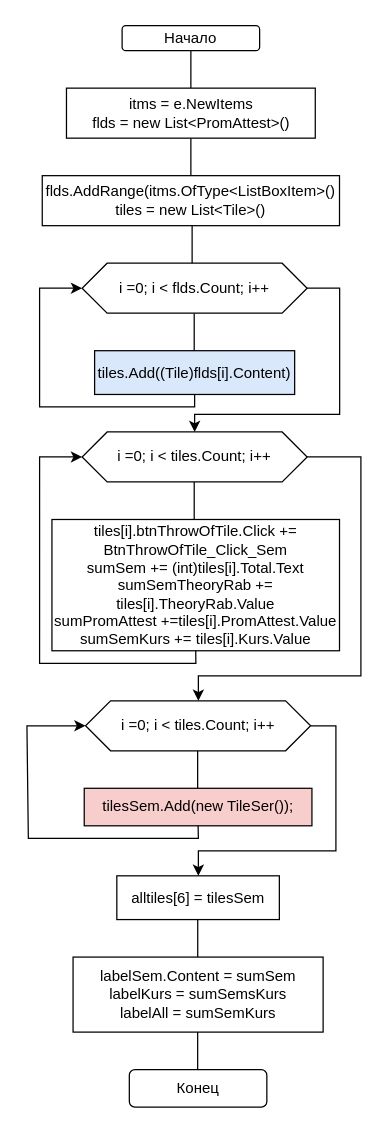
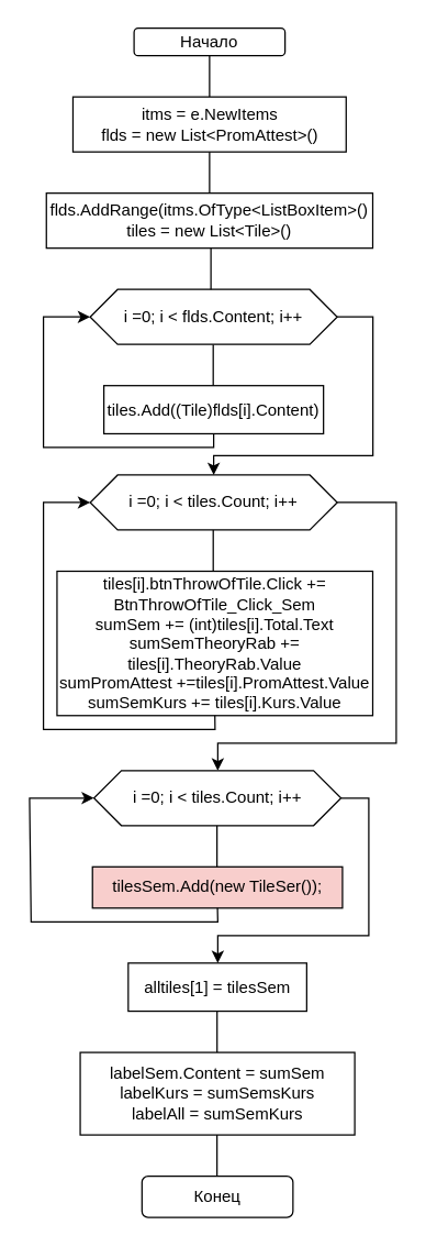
  <mxCell id="0" />
  <mxCell id="1" parent="0" />
  <mxCell id="2" value="Начало" style="rounded=1;whiteSpace=wrap;html=1;" parent="1" vertex="1"><mxGeometry x="97" y="20" width="110" height="20" as="geometry" /></mxCell>
  <mxCell id="3" value="" style="endArrow=none;html=1;rounded=0;entryX=0.5;entryY=1;entryDx=0;entryDy=0;" parent="1" target="2" edge="1"><mxGeometry width="50" height="50" relative="1" as="geometry"><mxPoint x="152" y="70" as="sourcePoint" /><mxPoint x="178" y="150" as="targetPoint" /></mxGeometry></mxCell>
- <mxCell id="4" value="tiles.Add((Tile)flds[i].Content)" style="rounded=0;whiteSpace=wrap;html=1;fillColor=#dae8fc;" parent="1" vertex="1"><mxGeometry x="75.01" y="280" width="160" height="35" as="geometry" /></mxCell>
+ <mxCell id="4" value="tiles.Add((Tile)flds[i].Content)" style="rounded=0;whiteSpace=wrap;html=1;" parent="1" vertex="1"><mxGeometry x="75.01" y="280" width="160" height="35" as="geometry" /></mxCell>
  <mxCell id="5" value="" style="endArrow=none;html=1;rounded=0;entryX=0.5;entryY=1;entryDx=0;entryDy=0;" parent="1" edge="1"><mxGeometry width="50" height="50" relative="1" as="geometry"><mxPoint x="154.66" y="280" as="sourcePoint" /><mxPoint x="154.66" y="250" as="targetPoint" /></mxGeometry></mxCell>
  <mxCell id="6" value="" style="endArrow=none;html=1;rounded=0;exitX=0;exitY=0.5;exitDx=0;exitDy=0;startArrow=classic;startFill=1;" parent="1" source="7" edge="1"><mxGeometry width="50" height="50" relative="1" as="geometry"><mxPoint x="11" y="335" as="sourcePoint" /><mxPoint x="155" y="315" as="targetPoint" /><Array as="points"><mxPoint x="31" y="230" /><mxPoint x="31" y="325" /><mxPoint x="155" y="325" /></Array></mxGeometry></mxCell>
- <mxCell id="7" value="&lt;span&gt;i =0; i &amp;lt; flds.Count; i++&lt;/span&gt;" style="shape=hexagon;perimeter=hexagonPerimeter2;whiteSpace=wrap;html=1;fixedSize=1;" parent="1" vertex="1"><mxGeometry x="65.01" y="210" width="180" height="40" as="geometry" /></mxCell>
+ <mxCell id="7" value="&lt;span&gt;i =0; i &amp;lt; flds.Content; i++&lt;/span&gt;" style="shape=hexagon;perimeter=hexagonPerimeter2;whiteSpace=wrap;html=1;fixedSize=1;" parent="1" vertex="1"><mxGeometry x="65.01" y="210" width="180" height="40" as="geometry" /></mxCell>
  <mxCell id="8" value="" style="endArrow=none;html=1;rounded=0;exitX=0.5;exitY=0;exitDx=0;exitDy=0;startArrow=classic;startFill=1;entryX=1;entryY=0.5;entryDx=0;entryDy=0;" parent="1" target="7" edge="1"><mxGeometry width="50" height="50" relative="1" as="geometry"><mxPoint x="155.005" y="345" as="sourcePoint" /><mxPoint x="245.01" y="226" as="targetPoint" /><Array as="points"><mxPoint x="155" y="331" /><mxPoint x="271" y="331" /><mxPoint x="271" y="230" /></Array></mxGeometry></mxCell>
  <mxCell id="9" value="itms = e.NewItems&lt;br&gt;flds = new List&amp;lt;PromAttest&amp;gt;()" style="rounded=0;whiteSpace=wrap;html=1;" parent="1" vertex="1"><mxGeometry x="52.5" y="70" width="199" height="40" as="geometry" /></mxCell>
  <mxCell id="10" value="flds.AddRange(itms.OfType&amp;lt;ListBoxItem&amp;gt;()&lt;br&gt;tiles = new List&amp;lt;Tile&amp;gt;()" style="rounded=0;whiteSpace=wrap;html=1;" parent="1" vertex="1"><mxGeometry x="33.13" y="140" width="237.75" height="40" as="geometry" /></mxCell>
  <mxCell id="11" value="" style="endArrow=none;html=1;rounded=0;entryX=0.5;entryY=1;entryDx=0;entryDy=0;" parent="1" edge="1"><mxGeometry width="50" height="50" relative="1" as="geometry"><mxPoint x="152" y="140" as="sourcePoint" /><mxPoint x="152" y="110" as="targetPoint" /></mxGeometry></mxCell>
  <mxCell id="12" value="tiles[i].btnThrowOfTile.Click += BtnThrowOfTile_Click_Sem&lt;br&gt;sumSem += (int)tiles[i].Total.Text&lt;br&gt;sumSemTheoryRab += tiles[i].TheoryRab.Value&lt;br&gt;sumPromAttest +=tiles[i].PromAttest.Value&lt;br&gt;sumSemKurs += tiles[i].Kurs.Value" style="rounded=0;whiteSpace=wrap;html=1;" parent="1" vertex="1"><mxGeometry x="40.88" y="415" width="230" height="105" as="geometry" /></mxCell>
  <mxCell id="13" value="" style="endArrow=none;html=1;rounded=0;entryX=0.5;entryY=1;entryDx=0;entryDy=0;" parent="1" edge="1"><mxGeometry width="50" height="50" relative="1" as="geometry"><mxPoint x="154.67" y="415" as="sourcePoint" /><mxPoint x="154.67" y="385" as="targetPoint" /></mxGeometry></mxCell>
  <mxCell id="14" value="" style="endArrow=none;html=1;rounded=0;exitX=0;exitY=0.5;exitDx=0;exitDy=0;startArrow=classic;startFill=1;entryX=0.5;entryY=1;entryDx=0;entryDy=0;" parent="1" source="15" edge="1" target="12"><mxGeometry width="50" height="50" relative="1" as="geometry"><mxPoint x="11.01" y="470" as="sourcePoint" /><mxPoint x="155" y="580" as="targetPoint" /><Array as="points"><mxPoint x="31.01" y="365" /><mxPoint x="31" y="530" /><mxPoint x="156" y="530" /></Array></mxGeometry></mxCell>
  <mxCell id="15" value="&lt;span&gt;i =0; i &amp;lt; tiles.Count; i++&lt;/span&gt;" style="shape=hexagon;perimeter=hexagonPerimeter2;whiteSpace=wrap;html=1;fixedSize=1;" parent="1" vertex="1"><mxGeometry x="65.02" y="345" width="180" height="40" as="geometry" /></mxCell>
  <mxCell id="16" value="" style="endArrow=none;html=1;rounded=0;startArrow=classic;startFill=1;entryX=1;entryY=0.5;entryDx=0;entryDy=0;" parent="1" target="15" edge="1"><mxGeometry width="50" height="50" relative="1" as="geometry"><mxPoint x="158" y="560" as="sourcePoint" /><mxPoint x="248" y="370" as="targetPoint" /><Array as="points"><mxPoint x="158" y="540" /><mxPoint x="288" y="540" /><mxPoint x="288" y="530" /><mxPoint x="288" y="365" /></Array></mxGeometry></mxCell>
  <mxCell id="17" value="&lt;div&gt;tilesSem.Add(new TileSer(&lt;span&gt;));&lt;/span&gt;&lt;/div&gt;" style="rounded=0;whiteSpace=wrap;html=1;fillColor=#f8cecc;" parent="1" vertex="1"><mxGeometry x="66.71" y="630" width="182.12" height="30" as="geometry" /></mxCell>
  <mxCell id="18" value="" style="endArrow=none;html=1;rounded=0;entryX=0.5;entryY=1;entryDx=0;entryDy=0;" parent="1" edge="1"><mxGeometry width="50" height="50" relative="1" as="geometry"><mxPoint x="157.42" y="630" as="sourcePoint" /><mxPoint x="157.42" y="600" as="targetPoint" /></mxGeometry></mxCell>
  <mxCell id="19" value="" style="endArrow=none;html=1;rounded=0;exitX=0;exitY=0.5;exitDx=0;exitDy=0;startArrow=classic;startFill=1;entryX=0.5;entryY=1;entryDx=0;entryDy=0;" parent="1" source="20" edge="1" target="17"><mxGeometry width="50" height="50" relative="1" as="geometry"><mxPoint x="68.77" y="570" as="sourcePoint" /><mxPoint x="158.88" y="720" as="targetPoint" /><Array as="points"><mxPoint x="20.88" y="580" /><mxPoint x="22" y="670" /><mxPoint x="158" y="670" /></Array></mxGeometry></mxCell>
  <mxCell id="20" value="&lt;span&gt;i =0; i &amp;lt; tiles.Count; i++&lt;/span&gt;" style="shape=hexagon;perimeter=hexagonPerimeter2;whiteSpace=wrap;html=1;fixedSize=1;" parent="1" vertex="1"><mxGeometry x="67.77" y="560" width="180" height="40" as="geometry" /></mxCell>
- <mxCell id="21" value="alltiles[6] = tilesSem" style="rounded=0;whiteSpace=wrap;html=1;" parent="1" vertex="1"><mxGeometry x="92.77" y="700" width="130" height="35" as="geometry" /></mxCell>
+ <mxCell id="21" value="alltiles[1] = tilesSem" style="rounded=0;whiteSpace=wrap;html=1;" parent="1" vertex="1"><mxGeometry x="92.77" y="700" width="130" height="35" as="geometry" /></mxCell>
  <mxCell id="22" value="" style="endArrow=none;html=1;rounded=0;entryX=0.5;entryY=1;entryDx=0;entryDy=0;" parent="1" edge="1"><mxGeometry width="50" height="50" relative="1" as="geometry"><mxPoint x="153" y="210" as="sourcePoint" /><mxPoint x="153" y="180" as="targetPoint" /></mxGeometry></mxCell>
  <mxCell id="23" value="" style="endArrow=none;html=1;rounded=0;startArrow=classic;startFill=1;" parent="1" edge="1"><mxGeometry width="50" height="50" relative="1" as="geometry"><mxPoint x="158" y="700" as="sourcePoint" /><mxPoint x="248" y="580" as="targetPoint" /><Array as="points"><mxPoint x="158" y="680" /><mxPoint x="268" y="680" /><mxPoint x="268" y="580" /></Array></mxGeometry></mxCell>
  <mxCell id="24" value="Конец" style="rounded=1;whiteSpace=wrap;html=1;" parent="1" vertex="1"><mxGeometry x="102.77" y="855" width="110" height="30" as="geometry" /></mxCell>
  <mxCell id="25" value="" style="endArrow=none;html=1;rounded=0;entryX=0.5;entryY=1;entryDx=0;entryDy=0;" parent="1" edge="1"><mxGeometry width="50" height="50" relative="1" as="geometry"><mxPoint x="157.43" y="855" as="sourcePoint" /><mxPoint x="157.43" y="825" as="targetPoint" /></mxGeometry></mxCell>
  <mxCell id="26" value="labelSem.Content = sumSem&lt;br&gt;labelKurs = sumSemsKurs&lt;br&gt;labelAll = sumSemKurs" style="rounded=0;whiteSpace=wrap;html=1;" vertex="1" parent="1"><mxGeometry x="57.77" y="765" width="200" height="60" as="geometry" /></mxCell>
  <mxCell id="27" value="" style="endArrow=none;html=1;rounded=0;entryX=0.5;entryY=1;entryDx=0;entryDy=0;" edge="1" parent="1"><mxGeometry width="50" height="50" relative="1" as="geometry"><mxPoint x="157.48" y="765" as="sourcePoint" /><mxPoint x="157.48" y="735" as="targetPoint" /></mxGeometry></mxCell>
